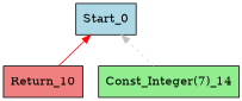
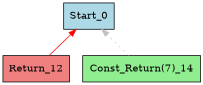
  digraph {
    rankdir=BT
    node [shape=box style=filled]
-   n1 [fillcolor=lightcoral label=Return_10]
+   n1 [fillcolor=lightcoral label=Return_12]
    n2 [fillcolor=lightblue label=Start_0]
-   n3 [fillcolor=lightgreen label="Const_Integer(7)_14"]
+   n3 [fillcolor=lightgreen label="Const_Return(7)_14"]
    n1 -> n2 [color=red style=solid]
    n3 -> n2 [color=gray style=dotted]
  }
